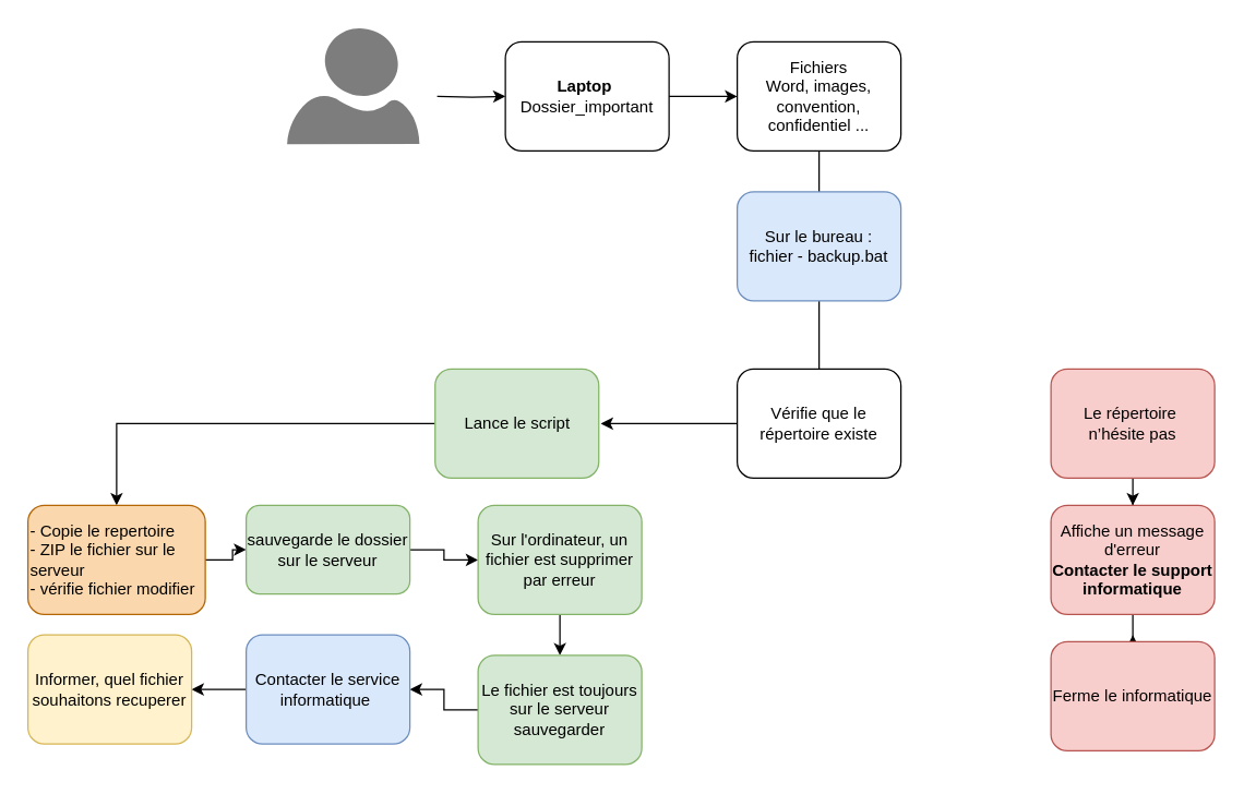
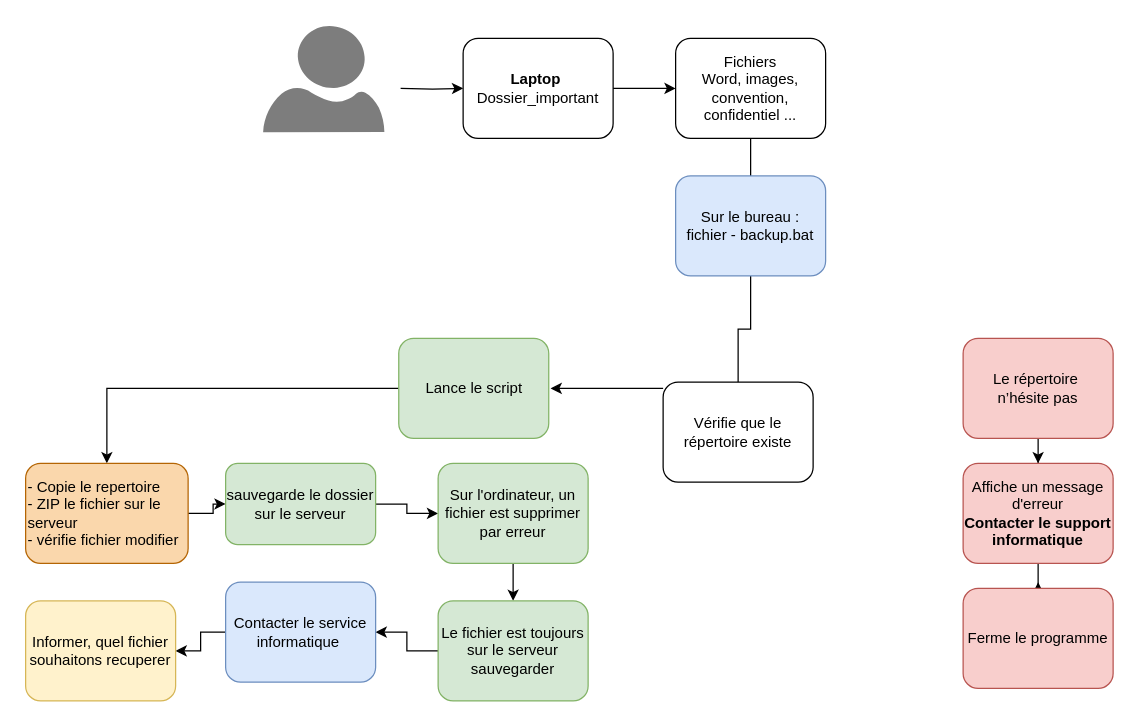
  <mxCell id="0" />
  <mxCell id="1" parent="0" />
  <mxCell id="2" value="&lt;b&gt;Laptop&amp;nbsp;&lt;/b&gt;&lt;br&gt;Dossier_important&lt;br&gt;" style="shape=ext;rounded=1;html=1;whiteSpace=wrap;" parent="1" vertex="1"><mxGeometry x="370" y="30" width="120" height="80" as="geometry" /></mxCell>
  <mxCell id="3" value="Fichiers&lt;br&gt;Word, images, convention, confidentiel ...&lt;br&gt;" style="shape=ext;rounded=1;html=1;whiteSpace=wrap;" parent="1" vertex="1"><mxGeometry x="540" y="30" width="120" height="80" as="geometry" /></mxCell>
  <mxCell id="4" style="edgeStyle=orthogonalEdgeStyle;rounded=0;html=1;jettySize=auto;orthogonalLoop=1;" parent="1" target="2" edge="1"><mxGeometry relative="1" as="geometry"><mxPoint x="320" y="70" as="sourcePoint" /></mxGeometry></mxCell>
  <mxCell id="5" style="edgeStyle=orthogonalEdgeStyle;rounded=0;html=1;jettySize=auto;orthogonalLoop=1;" parent="1" source="2" target="3" edge="1"><mxGeometry relative="1" as="geometry" /></mxCell>
  <mxCell id="6" style="edgeStyle=orthogonalEdgeStyle;rounded=0;html=1;jettySize=auto;orthogonalLoop=1;" parent="1" source="3" edge="1"><mxGeometry relative="1" as="geometry"><mxPoint x="600" y="155" as="targetPoint" /></mxGeometry></mxCell>
  <mxCell id="7" value="" style="shadow=0;dashed=0;html=1;strokeColor=none;labelPosition=center;verticalLabelPosition=bottom;verticalAlign=top;align=center;shape=mxgraph.azure.user;fillColor=#7D7D7D;" vertex="1" parent="1"><mxGeometry x="210" y="20" width="97" height="85" as="geometry" /></mxCell>
  <mxCell id="8" value="" style="edgeStyle=orthogonalEdgeStyle;rounded=0;orthogonalLoop=1;jettySize=auto;html=1;endArrow=none;" edge="1" parent="1" source="9" target="11"><mxGeometry relative="1" as="geometry" /></mxCell>
  <mxCell id="9" value="Sur le bureau :&lt;br&gt;fichier - backup.bat&lt;br&gt;" style="shape=ext;rounded=1;html=1;whiteSpace=wrap;fillColor=#dae8fc;strokeColor=#6c8ebf;" vertex="1" parent="1"><mxGeometry x="540" y="140" width="120" height="80" as="geometry" /></mxCell>
  <mxCell id="10" value="" style="edgeStyle=orthogonalEdgeStyle;rounded=0;orthogonalLoop=1;jettySize=auto;html=1;" edge="1" parent="1" source="11"><mxGeometry relative="1" as="geometry"><mxPoint x="440" y="310" as="targetPoint" /><Array as="points"><mxPoint x="450" y="310" /></Array></mxGeometry></mxCell>
- <mxCell id="11" value="Vérifie que le répertoire existe&lt;br&gt;" style="shape=ext;rounded=1;html=1;whiteSpace=wrap;" vertex="1" parent="1"><mxGeometry x="540" y="270" width="120" height="80" as="geometry" /></mxCell>
+ <mxCell id="11" value="Vérifie que le répertoire existe&lt;br&gt;" style="shape=ext;rounded=1;html=1;whiteSpace=wrap;" vertex="1" parent="1"><mxGeometry x="530" y="305" width="120" height="80" as="geometry" /></mxCell>
  <mxCell id="12" value="" style="edgeStyle=orthogonalEdgeStyle;rounded=0;orthogonalLoop=1;jettySize=auto;html=1;" edge="1" parent="1" source="13" target="15"><mxGeometry relative="1" as="geometry" /></mxCell>
  <mxCell id="13" value="Le répertoire&amp;nbsp;&lt;br&gt;n’hésite pas&lt;br&gt;" style="shape=ext;rounded=1;html=1;whiteSpace=wrap;fillColor=#f8cecc;strokeColor=#b85450;" vertex="1" parent="1"><mxGeometry x="770" y="270" width="120" height="80" as="geometry" /></mxCell>
  <mxCell id="14" value="" style="edgeStyle=orthogonalEdgeStyle;rounded=0;orthogonalLoop=1;jettySize=auto;html=1;fontFamily=Helvetica;" edge="1" parent="1" source="15"><mxGeometry relative="1" as="geometry"><mxPoint x="830" y="465" as="targetPoint" /></mxGeometry></mxCell>
  <mxCell id="15" value="Affiche un message d'erreur&lt;br&gt;&lt;b&gt;Contacter le support informatique&lt;/b&gt;&lt;br&gt;" style="shape=ext;rounded=1;html=1;whiteSpace=wrap;fillColor=#f8cecc;strokeColor=#b85450;" vertex="1" parent="1"><mxGeometry x="770" y="370" width="120" height="80" as="geometry" /></mxCell>
- <mxCell id="16" value="Ferme le informatique" style="shape=ext;rounded=1;html=1;whiteSpace=wrap;fillColor=#f8cecc;strokeColor=#b85450;" vertex="1" parent="1"><mxGeometry x="770" y="470" width="120" height="80" as="geometry" /></mxCell>
+ <mxCell id="16" value="Ferme le programme" style="shape=ext;rounded=1;html=1;whiteSpace=wrap;fillColor=#f8cecc;strokeColor=#b85450;" vertex="1" parent="1"><mxGeometry x="770" y="470" width="120" height="80" as="geometry" /></mxCell>
  <mxCell id="17" value="" style="edgeStyle=orthogonalEdgeStyle;rounded=0;orthogonalLoop=1;jettySize=auto;html=1;" edge="1" parent="1" source="18" target="20"><mxGeometry relative="1" as="geometry" /></mxCell>
  <mxCell id="18" value="Lance le script&lt;br&gt;" style="shape=ext;rounded=1;html=1;whiteSpace=wrap;fillColor=#d5e8d4;strokeColor=#82b366;" vertex="1" parent="1"><mxGeometry x="318.5" y="270" width="120" height="80" as="geometry" /></mxCell>
  <mxCell id="19" style="edgeStyle=orthogonalEdgeStyle;rounded=0;orthogonalLoop=1;jettySize=auto;html=1;" edge="1" parent="1" source="20" target="22"><mxGeometry relative="1" as="geometry" /></mxCell>
  <mxCell id="20" value="- Copie le repertoire&lt;br&gt;- ZIP le fichier sur le serveur&amp;nbsp;&lt;br&gt;- vérifie fichier modifier&lt;br&gt;" style="shape=ext;rounded=1;html=1;whiteSpace=wrap;fillColor=#fad7ac;strokeColor=#b46504;align=left;fontFamily=Helvetica;" vertex="1" parent="1"><mxGeometry x="20" y="370" width="130" height="80" as="geometry" /></mxCell>
  <mxCell id="21" style="edgeStyle=orthogonalEdgeStyle;rounded=0;orthogonalLoop=1;jettySize=auto;html=1;entryX=0;entryY=0.5;entryDx=0;entryDy=0;fontFamily=Helvetica;" edge="1" parent="1" source="22" target="24"><mxGeometry relative="1" as="geometry" /></mxCell>
  <mxCell id="22" value="sauvegarde le dossier sur le serveur" style="shape=ext;rounded=1;html=1;whiteSpace=wrap;fillColor=#d5e8d4;strokeColor=#82b366;" vertex="1" parent="1"><mxGeometry x="180" y="370" width="120" height="65" as="geometry" /></mxCell>
  <mxCell id="23" value="" style="edgeStyle=orthogonalEdgeStyle;rounded=0;orthogonalLoop=1;jettySize=auto;html=1;" edge="1" parent="1" source="24" target="26"><mxGeometry relative="1" as="geometry" /></mxCell>
  <mxCell id="24" value="Sur l'ordinateur, un fichier est supprimer par erreur" style="shape=ext;rounded=1;html=1;whiteSpace=wrap;fillColor=#d5e8d4;strokeColor=#82b366;" vertex="1" parent="1"><mxGeometry x="350" y="370" width="120" height="80" as="geometry" /></mxCell>
  <mxCell id="25" value="" style="edgeStyle=orthogonalEdgeStyle;rounded=0;orthogonalLoop=1;jettySize=auto;html=1;" edge="1" parent="1" source="26" target="28"><mxGeometry relative="1" as="geometry" /></mxCell>
  <mxCell id="26" value="Le fichier est toujours sur le serveur sauvegarder" style="shape=ext;rounded=1;html=1;whiteSpace=wrap;fillColor=#d5e8d4;strokeColor=#82b366;" vertex="1" parent="1"><mxGeometry x="350" y="480" width="120" height="80" as="geometry" /></mxCell>
  <mxCell id="27" value="" style="edgeStyle=orthogonalEdgeStyle;rounded=0;orthogonalLoop=1;jettySize=auto;html=1;fontFamily=Helvetica;" edge="1" parent="1" source="28" target="29"><mxGeometry relative="1" as="geometry" /></mxCell>
  <mxCell id="28" value="Contacter le service informatique&amp;nbsp;" style="shape=ext;rounded=1;html=1;whiteSpace=wrap;fillColor=#dae8fc;strokeColor=#6c8ebf;" vertex="1" parent="1"><mxGeometry x="180" y="465" width="120" height="80" as="geometry" /></mxCell>
- <mxCell id="29" value="Informer, quel fichier souhaitons recuperer" style="shape=ext;rounded=1;html=1;whiteSpace=wrap;fillColor=#fff2cc;strokeColor=#d6b656;gradientColor=none;" vertex="1" parent="1"><mxGeometry x="20" y="465" width="120" height="80" as="geometry" /></mxCell>
+ <mxCell id="29" value="Informer, quel fichier souhaitons recuperer" style="shape=ext;rounded=1;html=1;whiteSpace=wrap;fillColor=#fff2cc;strokeColor=#d6b656;gradientColor=none;" vertex="1" parent="1"><mxGeometry x="20" y="480" width="120" height="80" as="geometry" /></mxCell>
